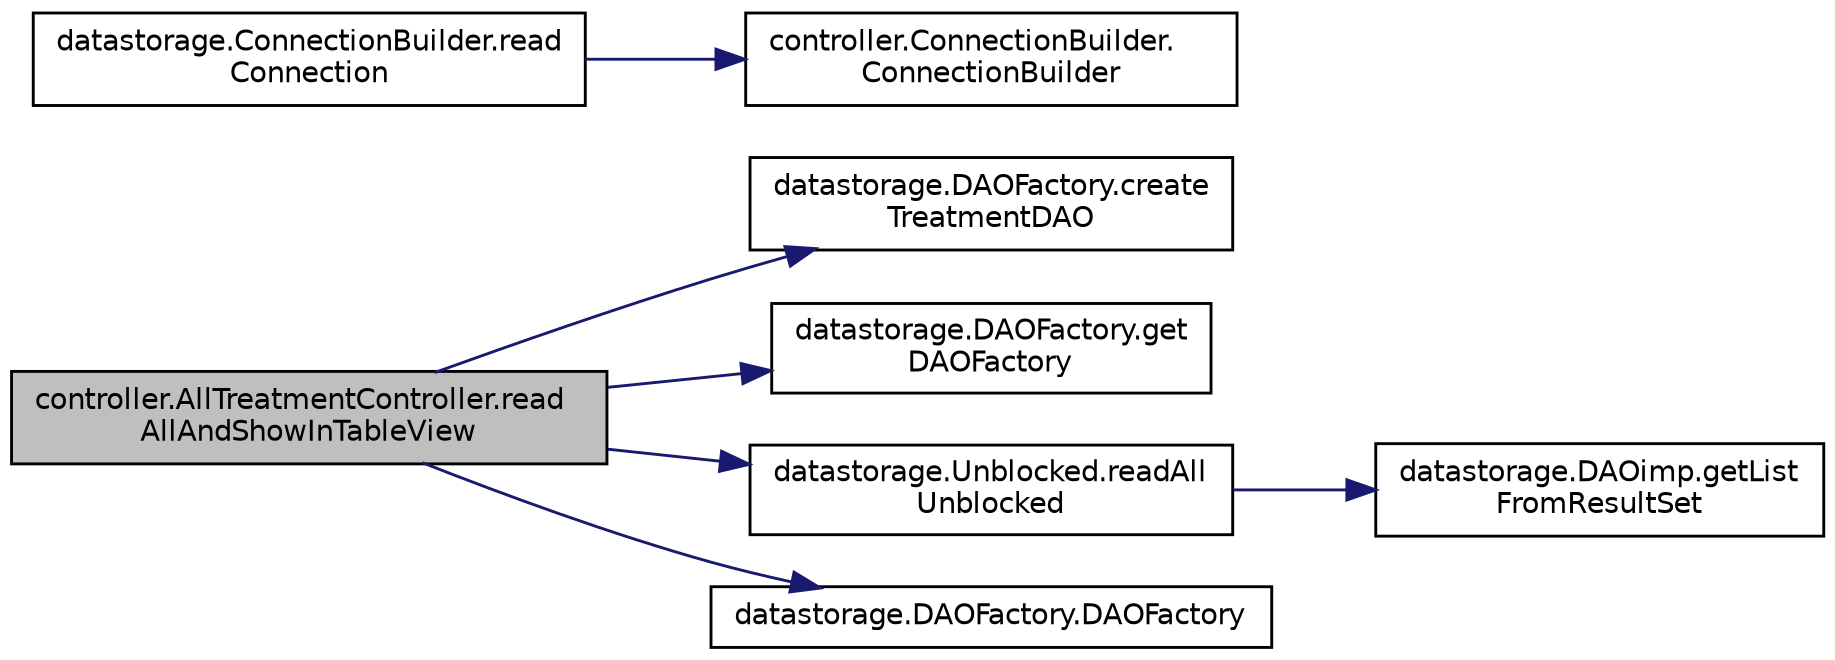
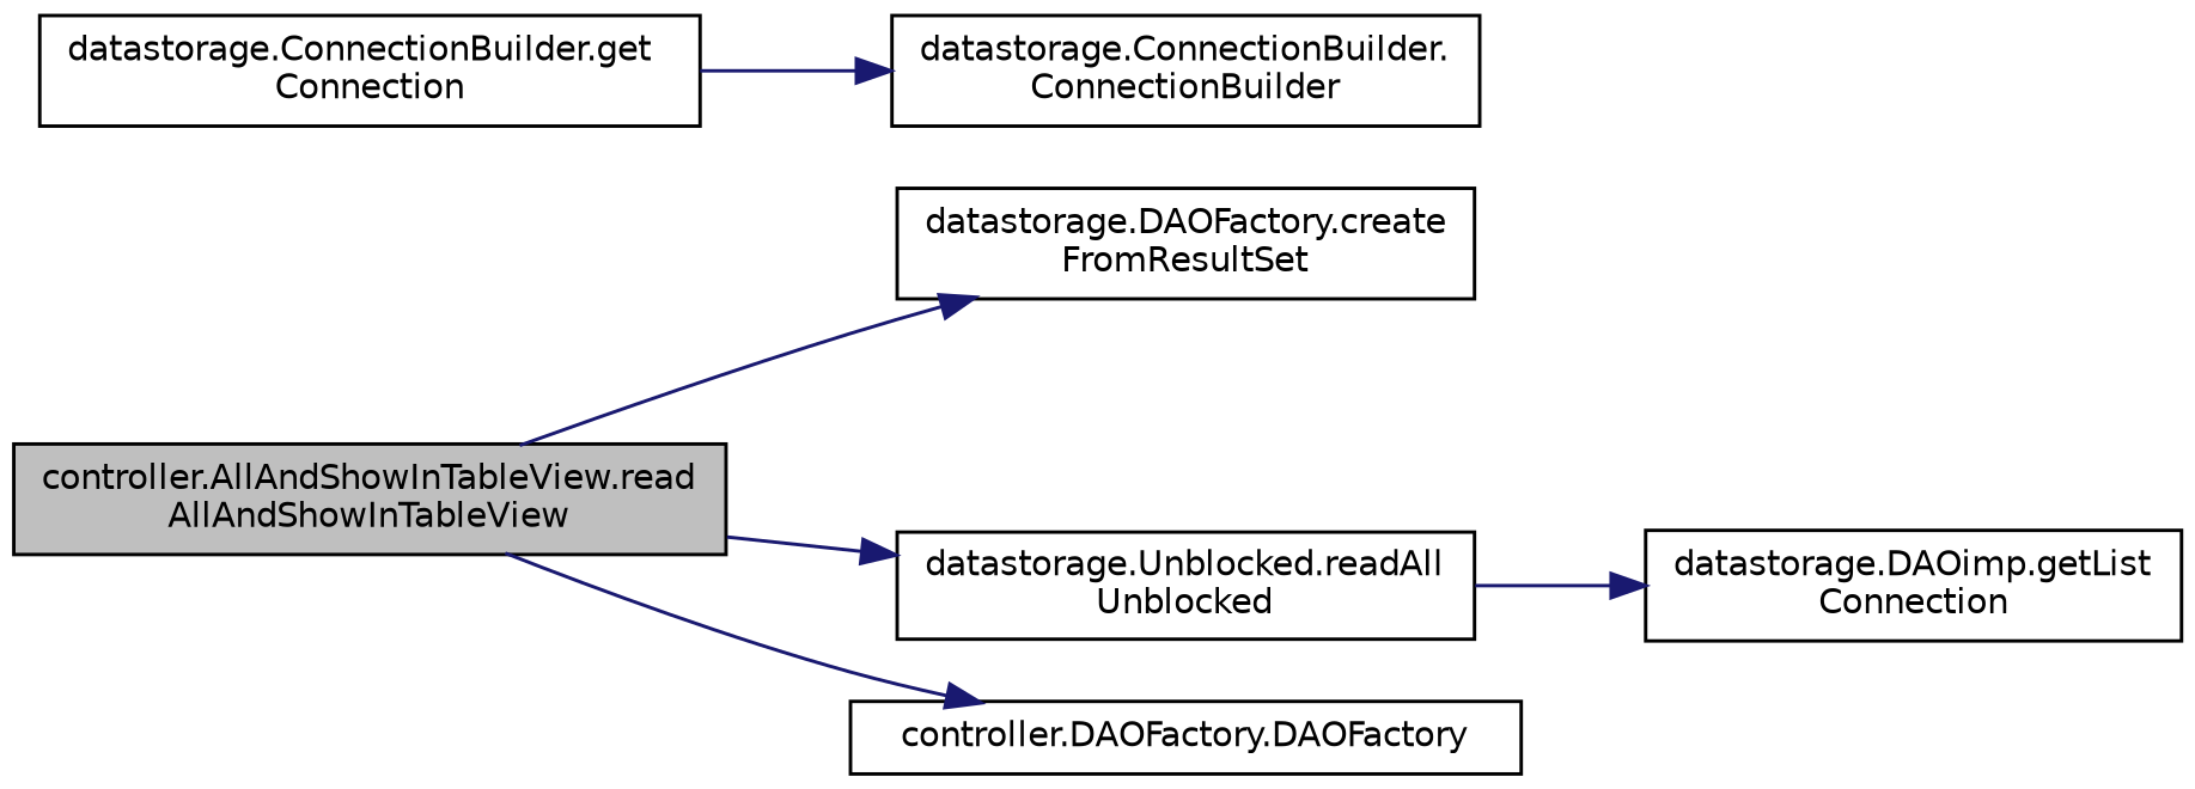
  digraph {
    rankdir=LR
    node [color=black fillcolor=white fontname=Helvetica fontsize=10 shape=record style=filled]
    edge [color=midnightblue fontname=Helvetica fontsize=10 labelfontname=Helvetica labelfontsize=10 style=solid]
-   n1 [fillcolor=grey75 fontcolor=black height=0.2 label="controller.AllTreatmentController.read\lAllAndShowInTableView" width=0.4]
-   n2 [height=0.2 label="datastorage.DAOFactory.create\lTreatmentDAO" width=0.4]
-   n3 [height=0.2 label="datastorage.DAOFactory.get\lDAOFactory" width=0.4]
+   n1 [fillcolor=grey75 fontcolor=black height=0.2 label="controller.AllAndShowInTableView.read\lAllAndShowInTableView" width=0.4]
+   n2 [height=0.2 label="datastorage.DAOFactory.create\lFromResultSet" width=0.4]
    n4 [height=0.2 label="datastorage.Unblocked.readAll\lUnblocked" width=0.4]
-   n5 [height=0.2 label="datastorage.DAOFactory.DAOFactory" width=0.4]
-   n6 [height=0.2 label="datastorage.DAOimp.getList\lFromResultSet" width=0.4]
-   n7 [height=0.2 label="datastorage.ConnectionBuilder.read\lConnection" width=0.4]
-   n8 [height=0.2 label="controller.ConnectionBuilder.\lConnectionBuilder" width=0.4]
+   n5 [height=0.2 label="controller.DAOFactory.DAOFactory" width=0.4]
+   n6 [height=0.2 label="datastorage.DAOimp.getList\lConnection" width=0.4]
+   n7 [height=0.2 label="datastorage.ConnectionBuilder.get\lConnection" width=0.4]
+   n8 [height=0.2 label="datastorage.ConnectionBuilder.\lConnectionBuilder" width=0.4]
    n1 -> n2
-   n1 -> n3
    n1 -> n4
    n1 -> n5
    n4 -> n6
    n7 -> n8
  }
